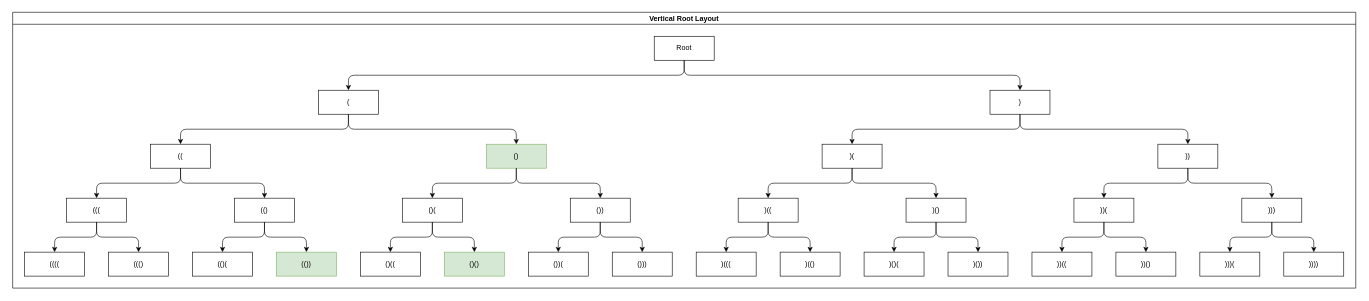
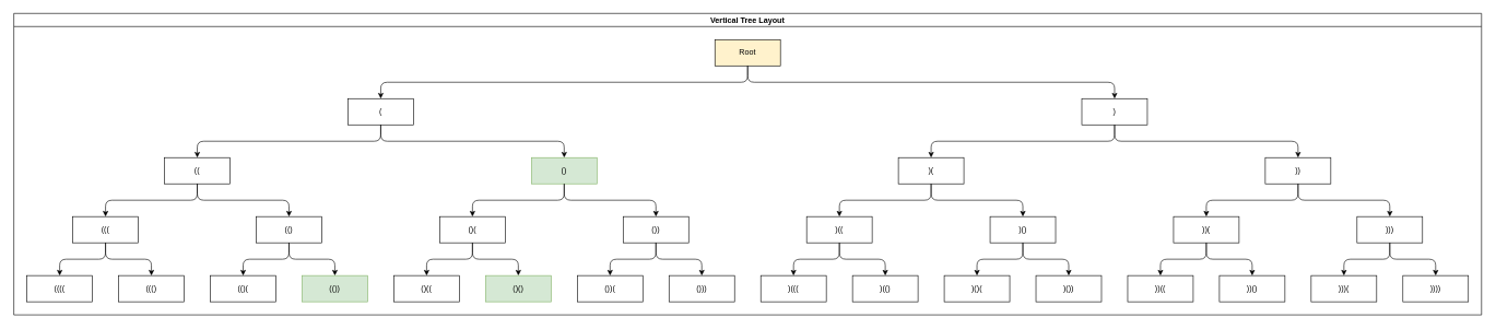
  <mxCell id="0" />
  <mxCell id="1" parent="0" />
- <mxCell id="2" value="Vertical Root Layout" style="swimlane;startSize=20;horizontal=1;childLayout=treeLayout;horizontalTree=0;sortEdges=1;resizable=1;containerType=tree;fontSize=12;movable=1;rotatable=1;deletable=1;editable=1;locked=0;connectable=1;" parent="1" vertex="1"><mxGeometry x="20" y="20" width="2240" height="460" as="geometry" /></mxCell>
- <mxCell id="3" value="Root" style="whiteSpace=wrap;html=1;" parent="2" vertex="1"><mxGeometry x="1070" y="40" width="100" height="40" as="geometry" /></mxCell>
+ <mxCell id="2" value="Vertical Tree Layout" style="swimlane;startSize=20;horizontal=1;childLayout=treeLayout;horizontalTree=0;sortEdges=1;resizable=1;containerType=tree;fontSize=12;movable=1;rotatable=1;deletable=1;editable=1;locked=0;connectable=1;" parent="1" vertex="1"><mxGeometry x="20" y="20" width="2240" height="460" as="geometry" /></mxCell>
+ <mxCell id="3" value="Root" style="whiteSpace=wrap;html=1;fillColor=#fff2cc;" parent="2" vertex="1"><mxGeometry x="1070" y="40" width="100" height="40" as="geometry" /></mxCell>
  <mxCell id="4" value="(" style="whiteSpace=wrap;html=1;" parent="2" vertex="1"><mxGeometry x="510" y="130" width="100" height="40" as="geometry" /></mxCell>
  <mxCell id="5" value="" style="edgeStyle=elbowEdgeStyle;elbow=vertical;html=1;rounded=1;curved=0;sourcePerimeterSpacing=0;targetPerimeterSpacing=0;startSize=6;endSize=6;" parent="2" source="3" target="4" edge="1"><mxGeometry relative="1" as="geometry" /></mxCell>
  <mxCell id="6" value=")" style="whiteSpace=wrap;html=1;" parent="2" vertex="1"><mxGeometry x="1630" y="130" width="100" height="40" as="geometry" /></mxCell>
  <mxCell id="7" value="" style="edgeStyle=elbowEdgeStyle;elbow=vertical;html=1;rounded=1;curved=0;sourcePerimeterSpacing=0;targetPerimeterSpacing=0;startSize=6;endSize=6;" parent="2" source="3" target="6" edge="1"><mxGeometry relative="1" as="geometry" /></mxCell>
  <mxCell id="8" value="" style="edgeStyle=elbowEdgeStyle;elbow=vertical;html=1;rounded=1;curved=0;sourcePerimeterSpacing=0;targetPerimeterSpacing=0;startSize=6;endSize=6;" parent="2" source="4" target="9" edge="1"><mxGeometry relative="1" as="geometry"><mxPoint x="-127361.25" y="140" as="sourcePoint" /></mxGeometry></mxCell>
  <mxCell id="9" value="((" style="whiteSpace=wrap;html=1;" parent="2" vertex="1"><mxGeometry x="230" y="220" width="100" height="40" as="geometry" /></mxCell>
  <mxCell id="10" value="" style="edgeStyle=elbowEdgeStyle;elbow=vertical;html=1;rounded=1;curved=0;sourcePerimeterSpacing=0;targetPerimeterSpacing=0;startSize=6;endSize=6;" parent="2" source="4" target="11" edge="1"><mxGeometry relative="1" as="geometry"><mxPoint x="-127431.25" y="230" as="sourcePoint" /></mxGeometry></mxCell>
  <mxCell id="11" value="()" style="whiteSpace=wrap;html=1;fillColor=#d5e8d4;strokeColor=#82b366;" parent="2" vertex="1"><mxGeometry x="790" y="220" width="100" height="40" as="geometry" /></mxCell>
  <mxCell id="12" value="" style="edgeStyle=elbowEdgeStyle;elbow=vertical;html=1;rounded=1;curved=0;sourcePerimeterSpacing=0;targetPerimeterSpacing=0;startSize=6;endSize=6;" parent="2" source="6" target="13" edge="1"><mxGeometry relative="1" as="geometry"><mxPoint x="-127193.25" y="140" as="sourcePoint" /></mxGeometry></mxCell>
  <mxCell id="13" value=")(" style="whiteSpace=wrap;html=1;" parent="2" vertex="1"><mxGeometry x="1350" y="220" width="100" height="40" as="geometry" /></mxCell>
  <mxCell id="14" value="" style="edgeStyle=elbowEdgeStyle;elbow=vertical;html=1;rounded=1;curved=0;sourcePerimeterSpacing=0;targetPerimeterSpacing=0;startSize=6;endSize=6;" parent="2" source="6" target="15" edge="1"><mxGeometry relative="1" as="geometry"><mxPoint x="-127088.25" y="230" as="sourcePoint" /></mxGeometry></mxCell>
  <mxCell id="15" value="))" style="whiteSpace=wrap;html=1;" parent="2" vertex="1"><mxGeometry x="1910" y="220" width="100" height="40" as="geometry" /></mxCell>
  <mxCell id="16" value="" style="edgeStyle=elbowEdgeStyle;elbow=vertical;html=1;rounded=1;curved=0;sourcePerimeterSpacing=0;targetPerimeterSpacing=0;startSize=6;endSize=6;" parent="2" source="9" target="17" edge="1"><mxGeometry relative="1" as="geometry"><mxPoint x="-127123.25" y="230" as="sourcePoint" /></mxGeometry></mxCell>
  <mxCell id="17" value="(((" style="whiteSpace=wrap;html=1;" parent="2" vertex="1"><mxGeometry x="90" y="310" width="100" height="40" as="geometry" /></mxCell>
  <mxCell id="18" value="" style="edgeStyle=elbowEdgeStyle;elbow=vertical;html=1;rounded=1;curved=0;sourcePerimeterSpacing=0;targetPerimeterSpacing=0;startSize=6;endSize=6;" parent="2" source="9" target="19" edge="1"><mxGeometry relative="1" as="geometry"><mxPoint x="-127193.25" y="320" as="sourcePoint" /></mxGeometry></mxCell>
  <mxCell id="19" value="(()" style="whiteSpace=wrap;html=1;" parent="2" vertex="1"><mxGeometry x="370" y="310" width="100" height="40" as="geometry" /></mxCell>
  <mxCell id="20" value="" style="edgeStyle=elbowEdgeStyle;elbow=vertical;html=1;rounded=1;curved=0;sourcePerimeterSpacing=0;targetPerimeterSpacing=0;startSize=6;endSize=6;" parent="2" source="11" target="21" edge="1"><mxGeometry relative="1" as="geometry"><mxPoint x="-126815.25" y="230" as="sourcePoint" /></mxGeometry></mxCell>
  <mxCell id="21" value="()(" style="whiteSpace=wrap;html=1;" parent="2" vertex="1"><mxGeometry x="650" y="310" width="100" height="40" as="geometry" /></mxCell>
  <mxCell id="22" value="" style="edgeStyle=elbowEdgeStyle;elbow=vertical;html=1;rounded=1;curved=0;sourcePerimeterSpacing=0;targetPerimeterSpacing=0;startSize=6;endSize=6;" parent="2" source="11" target="23" edge="1"><mxGeometry relative="1" as="geometry"><mxPoint x="-126713.75" y="320" as="sourcePoint" /></mxGeometry></mxCell>
  <mxCell id="23" value="())" style="whiteSpace=wrap;html=1;" parent="2" vertex="1"><mxGeometry x="930" y="310" width="100" height="40" as="geometry" /></mxCell>
  <mxCell id="24" value="" style="edgeStyle=elbowEdgeStyle;elbow=vertical;html=1;rounded=1;curved=0;sourcePerimeterSpacing=0;targetPerimeterSpacing=0;startSize=6;endSize=6;" parent="2" source="13" target="25" edge="1"><mxGeometry relative="1" as="geometry"><mxPoint x="-126045.25" y="230" as="sourcePoint" /></mxGeometry></mxCell>
  <mxCell id="25" value=")((" style="whiteSpace=wrap;html=1;" parent="2" vertex="1"><mxGeometry x="1210" y="310" width="100" height="40" as="geometry" /></mxCell>
  <mxCell id="26" value="" style="edgeStyle=elbowEdgeStyle;elbow=vertical;html=1;rounded=1;curved=0;sourcePerimeterSpacing=0;targetPerimeterSpacing=0;startSize=6;endSize=6;" parent="2" source="13" target="27" edge="1"><mxGeometry relative="1" as="geometry"><mxPoint x="-126108.25" y="320" as="sourcePoint" /></mxGeometry></mxCell>
  <mxCell id="27" value=")()" style="whiteSpace=wrap;html=1;" parent="2" vertex="1"><mxGeometry x="1490" y="310" width="100" height="40" as="geometry" /></mxCell>
  <mxCell id="28" value="" style="edgeStyle=elbowEdgeStyle;elbow=vertical;html=1;rounded=1;curved=0;sourcePerimeterSpacing=0;targetPerimeterSpacing=0;startSize=6;endSize=6;" parent="2" source="15" target="29" edge="1"><mxGeometry relative="1" as="geometry"><mxPoint x="-125520.25" y="230" as="sourcePoint" /></mxGeometry></mxCell>
  <mxCell id="29" value="))(" style="whiteSpace=wrap;html=1;" parent="2" vertex="1"><mxGeometry x="1770" y="310" width="100" height="40" as="geometry" /></mxCell>
  <mxCell id="30" value="" style="edgeStyle=elbowEdgeStyle;elbow=vertical;html=1;rounded=1;curved=0;sourcePerimeterSpacing=0;targetPerimeterSpacing=0;startSize=6;endSize=6;" parent="2" source="15" target="31" edge="1"><mxGeometry relative="1" as="geometry"><mxPoint x="-125411.75" y="320" as="sourcePoint" /></mxGeometry></mxCell>
  <mxCell id="31" value=")))" style="whiteSpace=wrap;html=1;" parent="2" vertex="1"><mxGeometry x="2050" y="310" width="100" height="40" as="geometry" /></mxCell>
  <mxCell id="32" value="" style="edgeStyle=elbowEdgeStyle;elbow=vertical;html=1;rounded=1;curved=0;sourcePerimeterSpacing=0;targetPerimeterSpacing=0;startSize=6;endSize=6;" parent="2" source="17" target="33" edge="1"><mxGeometry relative="1" as="geometry"><mxPoint x="-126199.25" y="320" as="sourcePoint" /></mxGeometry></mxCell>
  <mxCell id="33" value="((((" style="whiteSpace=wrap;html=1;" parent="2" vertex="1"><mxGeometry x="20" y="400" width="100" height="40" as="geometry" /></mxCell>
  <mxCell id="34" value="" style="edgeStyle=elbowEdgeStyle;elbow=vertical;html=1;rounded=1;curved=0;sourcePerimeterSpacing=0;targetPerimeterSpacing=0;startSize=6;endSize=6;" parent="2" source="17" target="35" edge="1"><mxGeometry relative="1" as="geometry"><mxPoint x="-126269.25" y="410" as="sourcePoint" /></mxGeometry></mxCell>
  <mxCell id="35" value="((()" style="whiteSpace=wrap;html=1;" parent="2" vertex="1"><mxGeometry x="160" y="400" width="100" height="40" as="geometry" /></mxCell>
  <mxCell id="36" value="" style="edgeStyle=elbowEdgeStyle;elbow=vertical;html=1;rounded=1;curved=0;sourcePerimeterSpacing=0;targetPerimeterSpacing=0;startSize=6;endSize=6;" parent="2" source="19" target="37" edge="1"><mxGeometry relative="1" as="geometry"><mxPoint x="-125611.25" y="320" as="sourcePoint" /></mxGeometry></mxCell>
  <mxCell id="37" value="(()(" style="whiteSpace=wrap;html=1;" parent="2" vertex="1"><mxGeometry x="300" y="400" width="100" height="40" as="geometry" /></mxCell>
  <mxCell id="38" value="" style="edgeStyle=elbowEdgeStyle;elbow=vertical;html=1;rounded=1;curved=0;sourcePerimeterSpacing=0;targetPerimeterSpacing=0;startSize=6;endSize=6;" parent="2" source="19" target="39" edge="1"><mxGeometry relative="1" as="geometry"><mxPoint x="-125511.5" y="410" as="sourcePoint" /></mxGeometry></mxCell>
  <mxCell id="39" value="(())" style="whiteSpace=wrap;html=1;fillColor=#d5e8d4;strokeColor=#82b366;" parent="2" vertex="1"><mxGeometry x="440" y="400" width="100" height="40" as="geometry" /></mxCell>
  <mxCell id="40" value="" style="edgeStyle=elbowEdgeStyle;elbow=vertical;html=1;rounded=1;curved=0;sourcePerimeterSpacing=0;targetPerimeterSpacing=0;startSize=6;endSize=6;" parent="2" source="21" target="41" edge="1"><mxGeometry relative="1" as="geometry"><mxPoint x="-124554.25" y="320" as="sourcePoint" /></mxGeometry></mxCell>
  <mxCell id="41" value="()((" style="whiteSpace=wrap;html=1;" parent="2" vertex="1"><mxGeometry x="580" y="400" width="100" height="40" as="geometry" /></mxCell>
  <mxCell id="42" value="" style="edgeStyle=elbowEdgeStyle;elbow=vertical;html=1;rounded=1;curved=0;sourcePerimeterSpacing=0;targetPerimeterSpacing=0;startSize=6;endSize=6;" parent="2" source="21" target="43" edge="1"><mxGeometry relative="1" as="geometry"><mxPoint x="-124620.75" y="410" as="sourcePoint" /></mxGeometry></mxCell>
  <mxCell id="43" value="()()" style="whiteSpace=wrap;html=1;fillColor=#d5e8d4;strokeColor=#82b366;" parent="2" vertex="1"><mxGeometry x="720" y="400" width="100" height="40" as="geometry" /></mxCell>
  <mxCell id="44" value="" style="edgeStyle=elbowEdgeStyle;elbow=vertical;html=1;rounded=1;curved=0;sourcePerimeterSpacing=0;targetPerimeterSpacing=0;startSize=6;endSize=6;" parent="2" source="23" target="45" edge="1"><mxGeometry relative="1" as="geometry"><mxPoint x="-123717.75" y="320" as="sourcePoint" /></mxGeometry></mxCell>
  <mxCell id="45" value="())(" style="whiteSpace=wrap;html=1;" parent="2" vertex="1"><mxGeometry x="860" y="400" width="100" height="40" as="geometry" /></mxCell>
  <mxCell id="46" value="" style="edgeStyle=elbowEdgeStyle;elbow=vertical;html=1;rounded=1;curved=0;sourcePerimeterSpacing=0;targetPerimeterSpacing=0;startSize=6;endSize=6;" parent="2" source="23" target="47" edge="1"><mxGeometry relative="1" as="geometry"><mxPoint x="-123614.5" y="410" as="sourcePoint" /></mxGeometry></mxCell>
  <mxCell id="47" value="()))" style="whiteSpace=wrap;html=1;" parent="2" vertex="1"><mxGeometry x="1000" y="400" width="100" height="40" as="geometry" /></mxCell>
  <mxCell id="48" value="" style="edgeStyle=elbowEdgeStyle;elbow=vertical;html=1;rounded=1;curved=0;sourcePerimeterSpacing=0;targetPerimeterSpacing=0;startSize=6;endSize=6;" parent="2" source="25" target="49" edge="1"><mxGeometry relative="1" as="geometry"><mxPoint x="-122447.25" y="320" as="sourcePoint" /></mxGeometry></mxCell>
  <mxCell id="49" value=")(((" style="whiteSpace=wrap;html=1;" parent="2" vertex="1"><mxGeometry x="1140" y="400" width="100" height="40" as="geometry" /></mxCell>
  <mxCell id="50" value="" style="edgeStyle=elbowEdgeStyle;elbow=vertical;html=1;rounded=1;curved=0;sourcePerimeterSpacing=0;targetPerimeterSpacing=0;startSize=6;endSize=6;" parent="2" source="25" target="51" edge="1"><mxGeometry relative="1" as="geometry"><mxPoint x="-122510.25" y="410" as="sourcePoint" /></mxGeometry></mxCell>
  <mxCell id="51" value=")(()" style="whiteSpace=wrap;html=1;" parent="2" vertex="1"><mxGeometry x="1280" y="400" width="100" height="40" as="geometry" /></mxCell>
  <mxCell id="52" value="" style="edgeStyle=elbowEdgeStyle;elbow=vertical;html=1;rounded=1;curved=0;sourcePerimeterSpacing=0;targetPerimeterSpacing=0;startSize=6;endSize=6;" parent="2" source="27" target="53" edge="1"><mxGeometry relative="1" as="geometry"><mxPoint x="-121432.25" y="320" as="sourcePoint" /></mxGeometry></mxCell>
  <mxCell id="53" value=")()(" style="whiteSpace=wrap;html=1;" parent="2" vertex="1"><mxGeometry x="1420" y="400" width="100" height="40" as="geometry" /></mxCell>
  <mxCell id="54" value="" style="edgeStyle=elbowEdgeStyle;elbow=vertical;html=1;rounded=1;curved=0;sourcePerimeterSpacing=0;targetPerimeterSpacing=0;startSize=6;endSize=6;" parent="2" source="27" target="55" edge="1"><mxGeometry relative="1" as="geometry"><mxPoint x="-121325.5" y="410" as="sourcePoint" /></mxGeometry></mxCell>
  <mxCell id="55" value=")())" style="whiteSpace=wrap;html=1;" parent="2" vertex="1"><mxGeometry x="1560" y="400" width="100" height="40" as="geometry" /></mxCell>
  <mxCell id="56" value="" style="edgeStyle=elbowEdgeStyle;elbow=vertical;html=1;rounded=1;curved=0;sourcePerimeterSpacing=0;targetPerimeterSpacing=0;startSize=6;endSize=6;" parent="2" source="29" target="57" edge="1"><mxGeometry relative="1" as="geometry"><mxPoint x="-120018.25" y="320" as="sourcePoint" /></mxGeometry></mxCell>
  <mxCell id="57" value="))((" style="whiteSpace=wrap;html=1;" parent="2" vertex="1"><mxGeometry x="1700" y="400" width="100" height="40" as="geometry" /></mxCell>
  <mxCell id="58" value="" style="edgeStyle=elbowEdgeStyle;elbow=vertical;html=1;rounded=1;curved=0;sourcePerimeterSpacing=0;targetPerimeterSpacing=0;startSize=6;endSize=6;" parent="2" source="29" target="59" edge="1"><mxGeometry relative="1" as="geometry"><mxPoint x="-120077.75" y="410" as="sourcePoint" /></mxGeometry></mxCell>
  <mxCell id="59" value="))()" style="whiteSpace=wrap;html=1;" parent="2" vertex="1"><mxGeometry x="1840" y="400" width="100" height="40" as="geometry" /></mxCell>
  <mxCell id="60" value="" style="edgeStyle=elbowEdgeStyle;elbow=vertical;html=1;rounded=1;curved=0;sourcePerimeterSpacing=0;targetPerimeterSpacing=0;startSize=6;endSize=6;" parent="2" source="31" target="61" edge="1"><mxGeometry relative="1" as="geometry"><mxPoint x="-118894.75" y="320" as="sourcePoint" /></mxGeometry></mxCell>
  <mxCell id="61" value=")))(" style="whiteSpace=wrap;html=1;" parent="2" vertex="1"><mxGeometry x="1980" y="400" width="100" height="40" as="geometry" /></mxCell>
  <mxCell id="62" value="" style="edgeStyle=elbowEdgeStyle;elbow=vertical;html=1;rounded=1;curved=0;sourcePerimeterSpacing=0;targetPerimeterSpacing=0;startSize=6;endSize=6;" parent="2" source="31" target="63" edge="1"><mxGeometry relative="1" as="geometry"><mxPoint x="-118784.5" y="410" as="sourcePoint" /></mxGeometry></mxCell>
  <mxCell id="63" value="))))" style="whiteSpace=wrap;html=1;" parent="2" vertex="1"><mxGeometry x="2120" y="400" width="100" height="40" as="geometry" /></mxCell>
